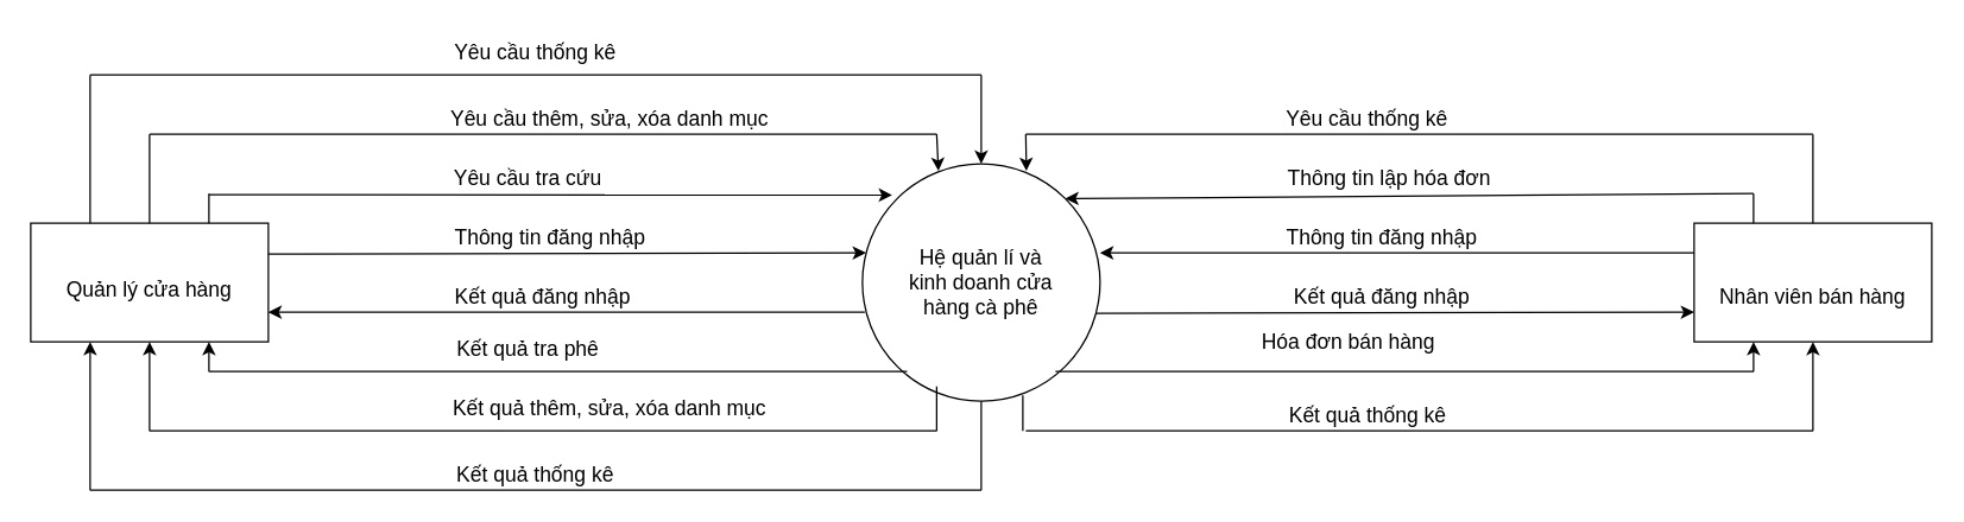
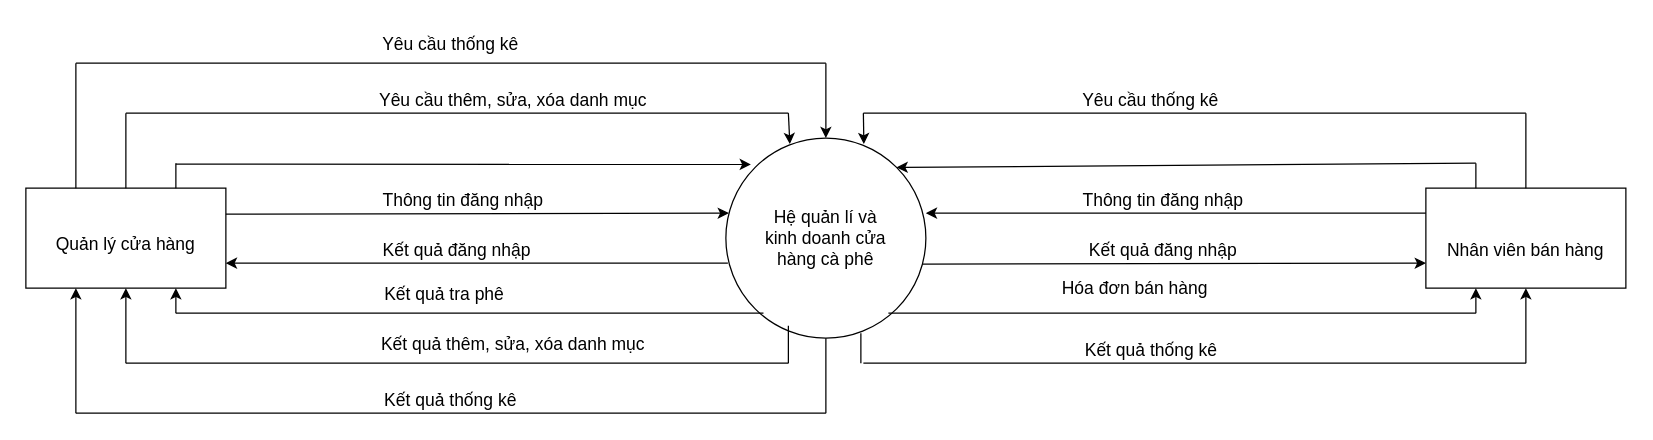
  <mxCell id="0" />
  <mxCell id="1" parent="0" />
  <mxCell id="2" value="" style="ellipse;whiteSpace=wrap;html=1;aspect=fixed;" parent="1" vertex="1"><mxGeometry x="580" y="110" width="160" height="160" as="geometry" /></mxCell>
  <mxCell id="3" value="&lt;font style=&quot;font-size: 14px&quot;&gt;Hệ quản lí và kinh doanh cửa hàng cà phê&lt;/font&gt;" style="text;html=1;strokeColor=none;fillColor=none;align=center;verticalAlign=middle;whiteSpace=wrap;rounded=0;" parent="1" vertex="1"><mxGeometry x="605" y="175" width="110" height="30" as="geometry" /></mxCell>
  <mxCell id="4" value="" style="rounded=0;whiteSpace=wrap;html=1;fontSize=14;" parent="1" vertex="1"><mxGeometry x="20" y="150" width="160" height="80" as="geometry" /></mxCell>
  <mxCell id="5" value="Quản lý cửa hàng" style="text;html=1;strokeColor=none;fillColor=none;align=center;verticalAlign=middle;whiteSpace=wrap;rounded=0;fontSize=14;" parent="1" vertex="1"><mxGeometry x="40" y="180" width="120" height="30" as="geometry" /></mxCell>
  <mxCell id="6" value="" style="rounded=0;whiteSpace=wrap;html=1;fontSize=14;" parent="1" vertex="1"><mxGeometry x="1140" y="150" width="160" height="80" as="geometry" /></mxCell>
  <mxCell id="7" value="Nhân viên bán hàng" style="text;html=1;strokeColor=none;fillColor=none;align=center;verticalAlign=middle;whiteSpace=wrap;rounded=0;fontSize=14;" parent="1" vertex="1"><mxGeometry x="1150" y="185" width="140" height="30" as="geometry" /></mxCell>
- <mxCell id="8" value="Thông tin lập hóa đơn" style="text;html=1;strokeColor=none;fillColor=none;align=center;verticalAlign=middle;whiteSpace=wrap;rounded=0;fontSize=14;" parent="1" vertex="1"><mxGeometry x="860" y="110" width="150" height="20" as="geometry" /></mxCell>
  <mxCell id="9" value="Hóa đơn bán hàng" style="text;html=1;strokeColor=none;fillColor=none;align=center;verticalAlign=middle;whiteSpace=wrap;rounded=0;fontSize=14;" parent="1" vertex="1"><mxGeometry x="840" y="220" width="135" height="20" as="geometry" /></mxCell>
  <mxCell id="10" value="" style="endArrow=classic;html=1;rounded=0;fontSize=14;exitX=0;exitY=0.25;exitDx=0;exitDy=0;" parent="1" source="6" edge="1"><mxGeometry width="50" height="50" relative="1" as="geometry"><mxPoint x="1140" y="189.7" as="sourcePoint" /><mxPoint x="740" y="170" as="targetPoint" /></mxGeometry></mxCell>
  <mxCell id="11" value="Thông tin đăng nhập" style="text;html=1;strokeColor=none;fillColor=none;align=center;verticalAlign=middle;whiteSpace=wrap;rounded=0;fontSize=14;" parent="1" vertex="1"><mxGeometry x="860" y="145" width="140" height="30" as="geometry" /></mxCell>
  <mxCell id="12" value="" style="endArrow=classic;html=1;rounded=0;fontSize=14;entryX=0;entryY=0.75;entryDx=0;entryDy=0;exitX=0.985;exitY=0.63;exitDx=0;exitDy=0;exitPerimeter=0;" parent="1" source="2" target="6" edge="1"><mxGeometry width="50" height="50" relative="1" as="geometry"><mxPoint x="740" y="210" as="sourcePoint" /><mxPoint x="1147" y="239" as="targetPoint" /></mxGeometry></mxCell>
  <mxCell id="13" value="Kết quả đăng nhập" style="text;html=1;strokeColor=none;fillColor=none;align=center;verticalAlign=middle;whiteSpace=wrap;rounded=0;fontSize=14;" parent="1" vertex="1"><mxGeometry x="865" y="190" width="130" height="20" as="geometry" /></mxCell>
  <mxCell id="14" value="" style="endArrow=none;html=1;rounded=0;fontSize=14;exitX=0.25;exitY=0;exitDx=0;exitDy=0;" parent="1" source="6" edge="1"><mxGeometry width="50" height="50" relative="1" as="geometry"><mxPoint x="890" y="160" as="sourcePoint" /><mxPoint x="1180" y="130" as="targetPoint" /></mxGeometry></mxCell>
  <mxCell id="15" value="" style="endArrow=classic;html=1;rounded=0;fontSize=14;entryX=1;entryY=0;entryDx=0;entryDy=0;" parent="1" target="2" edge="1"><mxGeometry width="50" height="50" relative="1" as="geometry"><mxPoint x="1180" y="130" as="sourcePoint" /><mxPoint x="940" y="110" as="targetPoint" /></mxGeometry></mxCell>
  <mxCell id="16" value="" style="endArrow=none;html=1;rounded=0;fontSize=14;" parent="1" edge="1"><mxGeometry width="50" height="50" relative="1" as="geometry"><mxPoint x="710" y="250" as="sourcePoint" /><mxPoint x="1180" y="250" as="targetPoint" /></mxGeometry></mxCell>
  <mxCell id="17" value="" style="endArrow=classic;html=1;rounded=0;fontSize=14;entryX=0.25;entryY=1;entryDx=0;entryDy=0;" parent="1" target="6" edge="1"><mxGeometry width="50" height="50" relative="1" as="geometry"><mxPoint x="1180" y="250" as="sourcePoint" /><mxPoint x="940" y="110" as="targetPoint" /></mxGeometry></mxCell>
  <mxCell id="18" value="" style="endArrow=none;html=1;rounded=0;fontSize=14;exitX=0.5;exitY=0;exitDx=0;exitDy=0;" parent="1" source="6" edge="1"><mxGeometry width="50" height="50" relative="1" as="geometry"><mxPoint x="870" y="160" as="sourcePoint" /><mxPoint x="1220" y="90" as="targetPoint" /></mxGeometry></mxCell>
  <mxCell id="19" value="" style="endArrow=none;html=1;rounded=0;fontSize=14;" parent="1" edge="1"><mxGeometry width="50" height="50" relative="1" as="geometry"><mxPoint x="690" y="90" as="sourcePoint" /><mxPoint x="1220" y="90" as="targetPoint" /></mxGeometry></mxCell>
  <mxCell id="20" value="" style="endArrow=classic;html=1;rounded=0;fontSize=14;entryX=0.69;entryY=0.03;entryDx=0;entryDy=0;entryPerimeter=0;" parent="1" target="2" edge="1"><mxGeometry width="50" height="50" relative="1" as="geometry"><mxPoint x="690" y="90" as="sourcePoint" /><mxPoint x="920" y="110" as="targetPoint" /></mxGeometry></mxCell>
  <mxCell id="21" value="Yêu cầu thống kê" style="text;html=1;strokeColor=none;fillColor=none;align=center;verticalAlign=middle;whiteSpace=wrap;rounded=0;fontSize=14;" parent="1" vertex="1"><mxGeometry x="860" y="70" width="120" height="20" as="geometry" /></mxCell>
  <mxCell id="22" value="" style="endArrow=none;html=1;rounded=0;fontSize=14;exitX=0.675;exitY=0.975;exitDx=0;exitDy=0;exitPerimeter=0;" parent="1" source="2" edge="1"><mxGeometry width="50" height="50" relative="1" as="geometry"><mxPoint x="870" y="160" as="sourcePoint" /><mxPoint x="688" y="290" as="targetPoint" /></mxGeometry></mxCell>
  <mxCell id="23" value="" style="endArrow=none;html=1;rounded=0;fontSize=14;" parent="1" edge="1"><mxGeometry width="50" height="50" relative="1" as="geometry"><mxPoint x="690" y="290" as="sourcePoint" /><mxPoint x="1220" y="290" as="targetPoint" /></mxGeometry></mxCell>
  <mxCell id="24" value="" style="endArrow=classic;html=1;rounded=0;fontSize=14;entryX=0.5;entryY=1;entryDx=0;entryDy=0;" parent="1" target="6" edge="1"><mxGeometry width="50" height="50" relative="1" as="geometry"><mxPoint x="1220" y="290" as="sourcePoint" /><mxPoint x="920" y="110" as="targetPoint" /></mxGeometry></mxCell>
  <mxCell id="25" value="Kết quả thống kê" style="text;html=1;strokeColor=none;fillColor=none;align=center;verticalAlign=middle;whiteSpace=wrap;rounded=0;fontSize=14;" parent="1" vertex="1"><mxGeometry x="852.5" y="270" width="135" height="20" as="geometry" /></mxCell>
  <mxCell id="26" value="" style="endArrow=classic;html=1;rounded=0;fontSize=14;entryX=0;entryY=0.75;entryDx=0;entryDy=0;exitX=0.985;exitY=0.63;exitDx=0;exitDy=0;exitPerimeter=0;" parent="1" edge="1"><mxGeometry width="50" height="50" relative="1" as="geometry"><mxPoint x="180" y="170.8" as="sourcePoint" /><mxPoint x="582.4" y="170" as="targetPoint" /></mxGeometry></mxCell>
  <mxCell id="27" value="Thông tin đăng nhập" style="text;html=1;strokeColor=none;fillColor=none;align=center;verticalAlign=middle;whiteSpace=wrap;rounded=0;fontSize=14;" parent="1" vertex="1"><mxGeometry x="300" y="145" width="140" height="30" as="geometry" /></mxCell>
  <mxCell id="28" value="" style="endArrow=classic;html=1;rounded=0;fontSize=14;exitX=0.01;exitY=0.625;exitDx=0;exitDy=0;exitPerimeter=0;" parent="1" source="2" edge="1"><mxGeometry width="50" height="50" relative="1" as="geometry"><mxPoint x="580" y="210" as="sourcePoint" /><mxPoint x="180" y="210" as="targetPoint" /></mxGeometry></mxCell>
  <mxCell id="29" value="Kết quả đăng nhập" style="text;html=1;strokeColor=none;fillColor=none;align=center;verticalAlign=middle;whiteSpace=wrap;rounded=0;fontSize=14;" parent="1" vertex="1"><mxGeometry x="300" y="190" width="130" height="20" as="geometry" /></mxCell>
  <mxCell id="30" value="" style="endArrow=none;html=1;rounded=0;fontSize=14;exitX=0.25;exitY=0;exitDx=0;exitDy=0;" parent="1" edge="1"><mxGeometry width="50" height="50" relative="1" as="geometry"><mxPoint x="140" y="150" as="sourcePoint" /><mxPoint x="140" y="130" as="targetPoint" /></mxGeometry></mxCell>
  <mxCell id="31" value="" style="endArrow=classic;html=1;rounded=0;fontSize=14;exitX=0.985;exitY=0.63;exitDx=0;exitDy=0;exitPerimeter=0;" parent="1" edge="1"><mxGeometry width="50" height="50" relative="1" as="geometry"><mxPoint x="140" y="130.8" as="sourcePoint" /><mxPoint x="600" y="131" as="targetPoint" /></mxGeometry></mxCell>
- <mxCell id="32" value="Yêu cầu tra cứu" style="text;html=1;strokeColor=none;fillColor=none;align=center;verticalAlign=middle;whiteSpace=wrap;rounded=0;fontSize=14;" parent="1" vertex="1"><mxGeometry x="300" y="105" width="110" height="30" as="geometry" /></mxCell>
  <mxCell id="33" value="Kết quả tra phê" style="text;html=1;strokeColor=none;fillColor=none;align=center;verticalAlign=middle;whiteSpace=wrap;rounded=0;fontSize=14;" parent="1" vertex="1"><mxGeometry x="300" y="220" width="110" height="30" as="geometry" /></mxCell>
  <mxCell id="34" value="" style="endArrow=none;html=1;rounded=0;fontSize=14;entryX=0.188;entryY=0.875;entryDx=0;entryDy=0;entryPerimeter=0;" parent="1" target="2" edge="1"><mxGeometry width="50" height="50" relative="1" as="geometry"><mxPoint x="140" y="250" as="sourcePoint" /><mxPoint x="600" y="250" as="targetPoint" /></mxGeometry></mxCell>
  <mxCell id="35" value="" style="endArrow=classic;html=1;rounded=0;fontSize=14;entryX=0.75;entryY=1;entryDx=0;entryDy=0;" parent="1" target="4" edge="1"><mxGeometry width="50" height="50" relative="1" as="geometry"><mxPoint x="140" y="250" as="sourcePoint" /><mxPoint x="390" y="200" as="targetPoint" /></mxGeometry></mxCell>
  <mxCell id="36" value="" style="endArrow=none;html=1;rounded=0;fontSize=14;exitX=0.5;exitY=0;exitDx=0;exitDy=0;" parent="1" source="4" edge="1"><mxGeometry width="50" height="50" relative="1" as="geometry"><mxPoint x="300" y="150" as="sourcePoint" /><mxPoint x="100" y="90" as="targetPoint" /></mxGeometry></mxCell>
  <mxCell id="37" value="" style="endArrow=none;html=1;rounded=0;fontSize=14;" parent="1" edge="1"><mxGeometry width="50" height="50" relative="1" as="geometry"><mxPoint x="100" y="90" as="sourcePoint" /><mxPoint x="630" y="90" as="targetPoint" /></mxGeometry></mxCell>
  <mxCell id="38" value="" style="endArrow=classic;html=1;rounded=0;fontSize=14;entryX=0.32;entryY=0.03;entryDx=0;entryDy=0;entryPerimeter=0;" parent="1" target="2" edge="1"><mxGeometry width="50" height="50" relative="1" as="geometry"><mxPoint x="630" y="90" as="sourcePoint" /><mxPoint x="700.4" y="124.8" as="targetPoint" /></mxGeometry></mxCell>
  <mxCell id="39" value="Yêu cầu thêm, sửa, xóa danh mục" style="text;html=1;strokeColor=none;fillColor=none;align=center;verticalAlign=middle;whiteSpace=wrap;rounded=0;fontSize=14;" parent="1" vertex="1"><mxGeometry x="270" y="65" width="280" height="30" as="geometry" /></mxCell>
  <mxCell id="40" value="" style="endArrow=none;html=1;rounded=0;fontSize=14;" parent="1" edge="1"><mxGeometry width="50" height="50" relative="1" as="geometry"><mxPoint x="630" y="260" as="sourcePoint" /><mxPoint x="630" y="290" as="targetPoint" /></mxGeometry></mxCell>
  <mxCell id="41" value="" style="endArrow=none;html=1;rounded=0;fontSize=14;" parent="1" edge="1"><mxGeometry width="50" height="50" relative="1" as="geometry"><mxPoint x="630" y="290" as="sourcePoint" /><mxPoint x="100" y="290" as="targetPoint" /></mxGeometry></mxCell>
  <mxCell id="42" value="" style="endArrow=classic;html=1;rounded=0;fontSize=14;entryX=0.5;entryY=1;entryDx=0;entryDy=0;" parent="1" target="4" edge="1"><mxGeometry width="50" height="50" relative="1" as="geometry"><mxPoint x="100" y="290" as="sourcePoint" /><mxPoint x="510" y="90" as="targetPoint" /></mxGeometry></mxCell>
  <mxCell id="43" value="" style="endArrow=none;html=1;rounded=0;fontSize=14;exitX=0.25;exitY=0;exitDx=0;exitDy=0;" parent="1" source="4" edge="1"><mxGeometry width="50" height="50" relative="1" as="geometry"><mxPoint x="480" y="140" as="sourcePoint" /><mxPoint x="60" y="50" as="targetPoint" /></mxGeometry></mxCell>
  <mxCell id="44" value="" style="endArrow=none;html=1;rounded=0;fontSize=14;" parent="1" edge="1"><mxGeometry width="50" height="50" relative="1" as="geometry"><mxPoint x="60" y="50" as="sourcePoint" /><mxPoint x="660" y="50" as="targetPoint" /></mxGeometry></mxCell>
  <mxCell id="45" value="" style="endArrow=classic;html=1;rounded=0;fontSize=14;entryX=0.5;entryY=0;entryDx=0;entryDy=0;" parent="1" target="2" edge="1"><mxGeometry width="50" height="50" relative="1" as="geometry"><mxPoint x="660" y="50" as="sourcePoint" /><mxPoint x="530" y="90" as="targetPoint" /></mxGeometry></mxCell>
  <mxCell id="46" value="Yêu cầu thống kê" style="text;html=1;strokeColor=none;fillColor=none;align=center;verticalAlign=middle;whiteSpace=wrap;rounded=0;fontSize=14;" parent="1" vertex="1"><mxGeometry x="300" y="20" width="120" height="30" as="geometry" /></mxCell>
  <mxCell id="47" value="" style="endArrow=none;html=1;rounded=0;fontSize=14;entryX=0.5;entryY=1;entryDx=0;entryDy=0;" parent="1" target="2" edge="1"><mxGeometry width="50" height="50" relative="1" as="geometry"><mxPoint x="660" y="330" as="sourcePoint" /><mxPoint x="530" y="90" as="targetPoint" /></mxGeometry></mxCell>
  <mxCell id="48" value="" style="endArrow=none;html=1;rounded=0;fontSize=14;" parent="1" edge="1"><mxGeometry width="50" height="50" relative="1" as="geometry"><mxPoint x="60" y="330" as="sourcePoint" /><mxPoint x="660" y="330" as="targetPoint" /></mxGeometry></mxCell>
  <mxCell id="49" value="" style="endArrow=classic;html=1;rounded=0;fontSize=14;entryX=0.25;entryY=1;entryDx=0;entryDy=0;" parent="1" target="4" edge="1"><mxGeometry width="50" height="50" relative="1" as="geometry"><mxPoint x="60" y="330" as="sourcePoint" /><mxPoint x="530" y="90" as="targetPoint" /></mxGeometry></mxCell>
  <mxCell id="50" value="Kết quả thống kê" style="text;html=1;strokeColor=none;fillColor=none;align=center;verticalAlign=middle;whiteSpace=wrap;rounded=0;fontSize=14;" parent="1" vertex="1"><mxGeometry x="300" y="310" width="120" height="20" as="geometry" /></mxCell>
  <mxCell id="51" value="Kết quả thêm, sửa, xóa danh mục" style="text;html=1;strokeColor=none;fillColor=none;align=center;verticalAlign=middle;whiteSpace=wrap;rounded=0;fontSize=14;" parent="1" vertex="1"><mxGeometry x="270" y="260" width="280" height="30" as="geometry" /></mxCell>
